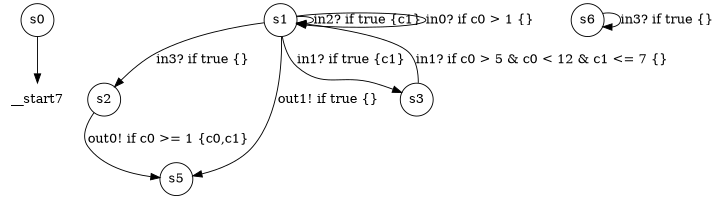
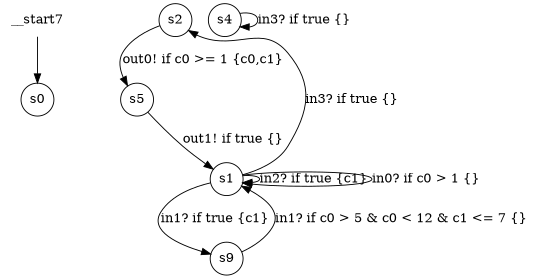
  digraph {
    node [shape=circle margin=0]
    n1 [label=__start7 shape=none margin=""]
    n2 [label=s0]
    n3 [label=s2]
    n4 [label=s5]
    n5 [label=s1]
-   n6 [label=s3]
-   n7 [label=s6]
-   n2 -> n1
+   n6 [label=s9]
+   n7 [label=s4]
+   n1 -> n2
    n3 -> n4 [label="out0! if c0 >= 1 {c0,c1} "]
-   n5 -> n4 [label="out1! if true {} "]
+   n4 -> n5 [label="out1! if true {} "]
    n5 -> n3 [label="in3? if true {} "]
    n5 -> n5 [label="in2? if true {c1} "]
    n5 -> n5 [label="in0? if c0 > 1 {} "]
    n5 -> n6 [label="in1? if true {c1} "]
    n6 -> n5 [label="in1? if c0 > 5 & c0 < 12 & c1 <= 7 {} "]
    n7 -> n7 [label="in3? if true {} "]
  }
